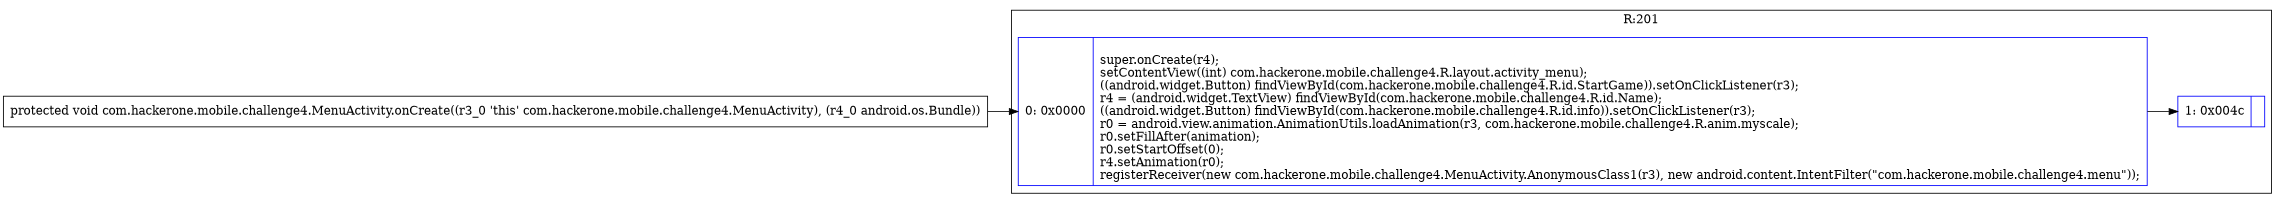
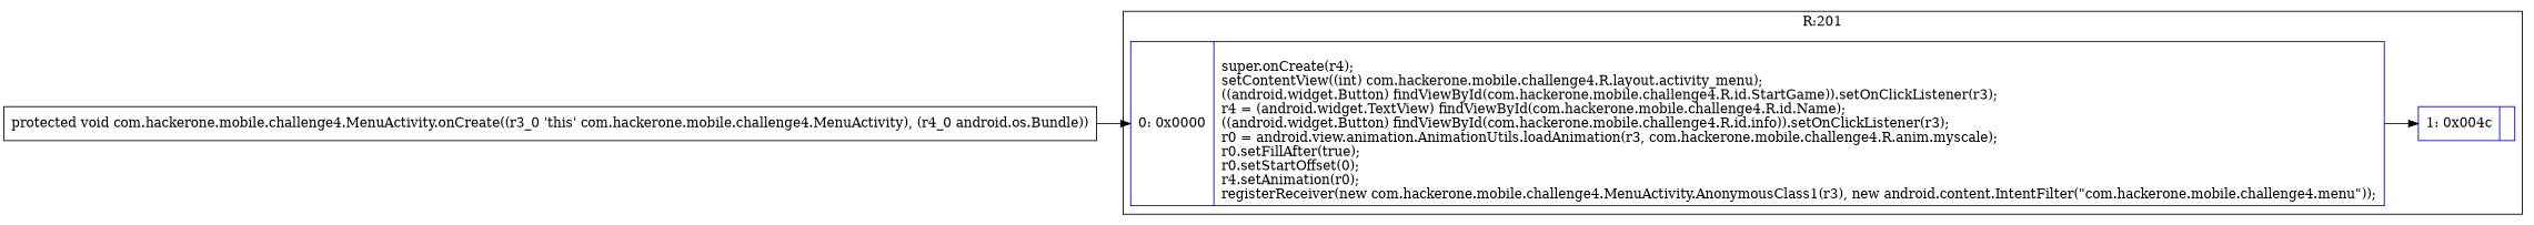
  digraph {
    rankdir=LR
    node [color=blue shape=record]
-   n1 [label="{0\:\ 0x0000|\lsuper.onCreate(r4);\lsetContentView((int) com.hackerone.mobile.challenge4.R.layout.activity_menu);\l((android.widget.Button) findViewById(com.hackerone.mobile.challenge4.R.id.StartGame)).setOnClickListener(r3);\lr4 = (android.widget.TextView) findViewById(com.hackerone.mobile.challenge4.R.id.Name);\l((android.widget.Button) findViewById(com.hackerone.mobile.challenge4.R.id.info)).setOnClickListener(r3);\lr0 = android.view.animation.AnimationUtils.loadAnimation(r3, com.hackerone.mobile.challenge4.R.anim.myscale);\lr0.setFillAfter(animation);\lr0.setStartOffset(0);\lr4.setAnimation(r0);\lregisterReceiver(new com.hackerone.mobile.challenge4.MenuActivity.AnonymousClass1(r3), new android.content.IntentFilter(\"com.hackerone.mobile.challenge4.menu\"));\l}"]
+   n1 [label="{0\:\ 0x0000|\lsuper.onCreate(r4);\lsetContentView((int) com.hackerone.mobile.challenge4.R.layout.activity_menu);\l((android.widget.Button) findViewById(com.hackerone.mobile.challenge4.R.id.StartGame)).setOnClickListener(r3);\lr4 = (android.widget.TextView) findViewById(com.hackerone.mobile.challenge4.R.id.Name);\l((android.widget.Button) findViewById(com.hackerone.mobile.challenge4.R.id.info)).setOnClickListener(r3);\lr0 = android.view.animation.AnimationUtils.loadAnimation(r3, com.hackerone.mobile.challenge4.R.anim.myscale);\lr0.setFillAfter(true);\lr0.setStartOffset(0);\lr4.setAnimation(r0);\lregisterReceiver(new com.hackerone.mobile.challenge4.MenuActivity.AnonymousClass1(r3), new android.content.IntentFilter(\"com.hackerone.mobile.challenge4.menu\"));\l}"]
    n2 [label="{1\:\ 0x004c|\l}"]
    n3 [label="{protected void com.hackerone.mobile.challenge4.MenuActivity.onCreate((r3_0 'this' com.hackerone.mobile.challenge4.MenuActivity), (r4_0 android.os.Bundle)) }" color=""]
    subgraph cluster_1 {
      label="R:201"
      n1
      n2
    }
    n1 -> n2
    n3 -> n1
  }
